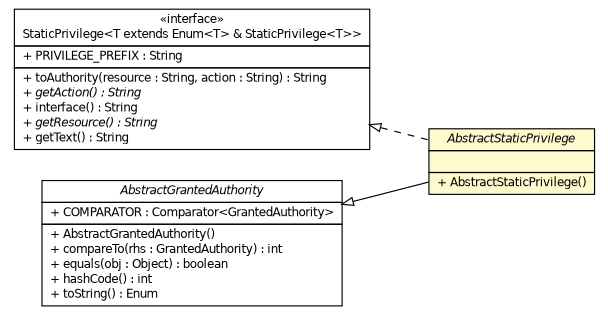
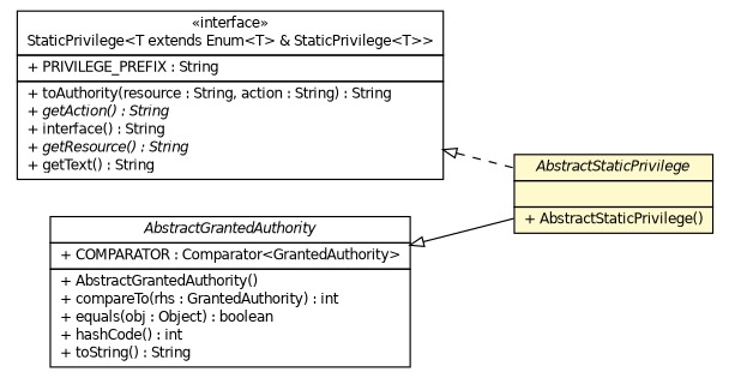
  digraph {
    nodesep=0.25
    rankdir=LR
    ranksep=0.5
    node [fontcolor=black fontname=Helvetica fontsize=10.0 shape=plaintext]
    edge [arrowtail=empty dir=back fontname=Helvetica fontsize=10 headport=p labelfontname=Helvetica labelfontsize=10 tailport=p]
    n1 [label=<<table title="com.yirendai.oss.lib.security.api.AbstractStaticPrivilege" border="0" cellborder="1" cellspacing="0" cellpadding="2" port="p" bgcolor="lemonChiffon" href="./AbstractStaticPrivilege.html"> 		<tr><td><table border="0" cellspacing="0" cellpadding="1"> <tr><td align="center" balign="center"><font face="Helvetica-Oblique"> AbstractStaticPrivilege </font></td></tr> 		</table></td></tr> 		<tr><td><table border="0" cellspacing="0" cellpadding="1"> <tr><td align="left" balign="left">  </td></tr> 		</table></td></tr> 		<tr><td><table border="0" cellspacing="0" cellpadding="1"> <tr><td align="left" balign="left"> + AbstractStaticPrivilege() </td></tr> 		</table></td></tr> 		</table>>]
    n2 [label=<<table title="com.yirendai.oss.lib.security.api.StaticPrivilege" border="0" cellborder="1" cellspacing="0" cellpadding="2" port="p" href="./StaticPrivilege.html"> 		<tr><td><table border="0" cellspacing="0" cellpadding="1"> <tr><td align="center" balign="center"> &#171;interface&#187; </td></tr> <tr><td align="center" balign="center"> StaticPrivilege&lt;T extends Enum&lt;T&gt; &amp; StaticPrivilege&lt;T&gt;&gt; </td></tr> 		</table></td></tr> 		<tr><td><table border="0" cellspacing="0" cellpadding="1"> <tr><td align="left" balign="left"> + PRIVILEGE_PREFIX : String </td></tr> 		</table></td></tr> 		<tr><td><table border="0" cellspacing="0" cellpadding="1"> <tr><td align="left" balign="left"> + toAuthority(resource : String, action : String) : String </td></tr> <tr><td align="left" balign="left"><font face="Helvetica-Oblique" point-size="10.0"> + getAction() : String </font></td></tr> <tr><td align="left" balign="left"> + interface() : String </td></tr> <tr><td align="left" balign="left"><font face="Helvetica-Oblique" point-size="10.0"> + getResource() : String </font></td></tr> <tr><td align="left" balign="left"> + getText() : String </td></tr> 		</table></td></tr> 		</table>>]
-   n3 [label=<<table title="com.yirendai.oss.lib.security.api.AbstractGrantedAuthority" border="0" cellborder="1" cellspacing="0" cellpadding="2" port="p" href="./AbstractGrantedAuthority.html"> 		<tr><td><table border="0" cellspacing="0" cellpadding="1"> <tr><td align="center" balign="center"><font face="Helvetica-Oblique"> AbstractGrantedAuthority </font></td></tr> 		</table></td></tr> 		<tr><td><table border="0" cellspacing="0" cellpadding="1"> <tr><td align="left" balign="left"> + COMPARATOR : Comparator&lt;GrantedAuthority&gt; </td></tr> 		</table></td></tr> 		<tr><td><table border="0" cellspacing="0" cellpadding="1"> <tr><td align="left" balign="left"> + AbstractGrantedAuthority() </td></tr> <tr><td align="left" balign="left"> + compareTo(rhs : GrantedAuthority) : int </td></tr> <tr><td align="left" balign="left"> + equals(obj : Object) : boolean </td></tr> <tr><td align="left" balign="left"> + hashCode() : int </td></tr> <tr><td align="left" balign="left"> + toString() : Enum </td></tr> 		</table></td></tr> 		</table>>]
+   n3 [label=<<table title="com.yirendai.oss.lib.security.api.AbstractGrantedAuthority" border="0" cellborder="1" cellspacing="0" cellpadding="2" port="p" href="./AbstractGrantedAuthority.html"> 		<tr><td><table border="0" cellspacing="0" cellpadding="1"> <tr><td align="center" balign="center"><font face="Helvetica-Oblique"> AbstractGrantedAuthority </font></td></tr> 		</table></td></tr> 		<tr><td><table border="0" cellspacing="0" cellpadding="1"> <tr><td align="left" balign="left"> + COMPARATOR : Comparator&lt;GrantedAuthority&gt; </td></tr> 		</table></td></tr> 		<tr><td><table border="0" cellspacing="0" cellpadding="1"> <tr><td align="left" balign="left"> + AbstractGrantedAuthority() </td></tr> <tr><td align="left" balign="left"> + compareTo(rhs : GrantedAuthority) : int </td></tr> <tr><td align="left" balign="left"> + equals(obj : Object) : boolean </td></tr> <tr><td align="left" balign="left"> + hashCode() : int </td></tr> <tr><td align="left" balign="left"> + toString() : String </td></tr> 		</table></td></tr> 		</table>>]
    n2 -> n1 [style=dashed]
    n3 -> n1
  }
